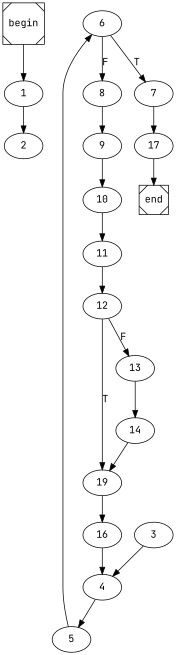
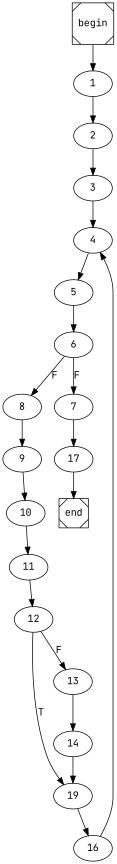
  digraph {
    fontname="JetBrains Mono"
    node [fontname="JetBrains Mono"]
    edge [fontname="JetBrains Mono"]
    begin [shape=Msquare]
    1
    2
    end [shape=Msquare]
    3
    4
    5
    6
    8
    7
    9
    17
    10
    11
    12
    n16 [label=19]
    13
    16
    14
    begin -> 1
    1 -> 2
+   2 -> 3
    3 -> 4
    4 -> 5
    5 -> 6
    6 -> 8 [label=F]
-   6 -> 7 [label=T]
+   6 -> 7 [label=F]
    8 -> 9
    7 -> 17
    9 -> 10
    17 -> end
    10 -> 11
    11 -> 12
    12 -> n16 [label=T]
    12 -> 13 [label=F]
    n16 -> 16
    13 -> 14
    16 -> 4
    14 -> n16
  }
